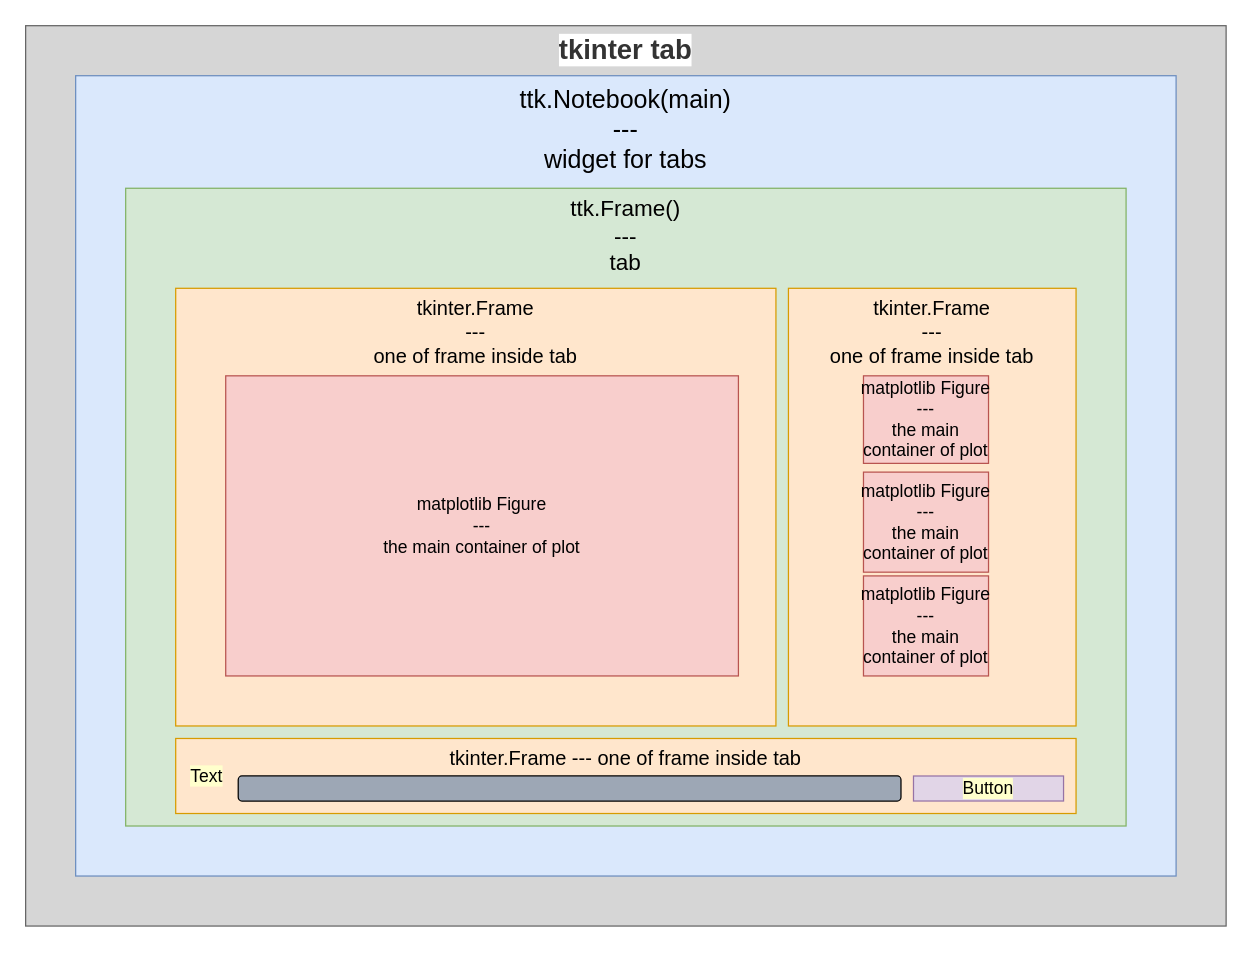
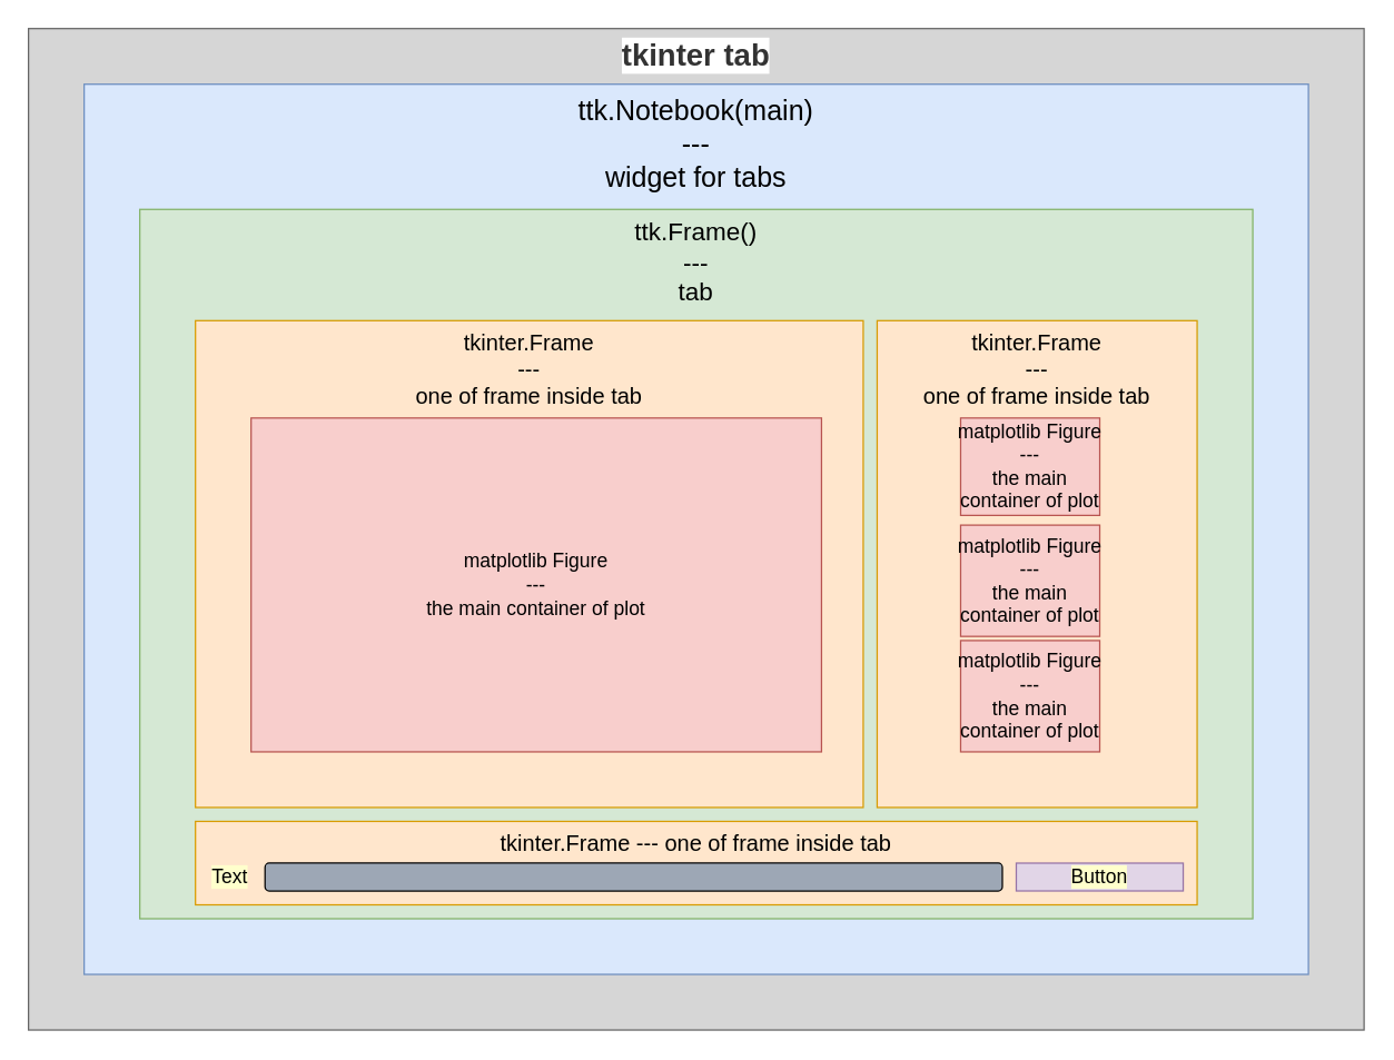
  <mxCell id="0" />
  <mxCell id="1" parent="0" />
  <mxCell id="2" value="tkinter tab" style="rounded=0;whiteSpace=wrap;html=1;verticalAlign=top;fontStyle=1;fontSize=22;labelBackgroundColor=#ffffff;strokeColor=#666666;fontColor=#333333;fillColor=#D6D6D6;" vertex="1" parent="1"><mxGeometry x="20" y="20" width="960" height="720" as="geometry" /></mxCell>
  <mxCell id="3" value="ttk.Notebook(main)&lt;br style=&quot;font-size: 20px;&quot;&gt;---&lt;br style=&quot;font-size: 20px;&quot;&gt;widget for tabs" style="rounded=0;whiteSpace=wrap;html=1;fontSize=20;horizontal=1;align=center;verticalAlign=top;fillColor=#dae8fc;strokeColor=#6c8ebf;" vertex="1" parent="1"><mxGeometry x="60" y="60" width="880" height="640" as="geometry" /></mxCell>
  <mxCell id="4" value="ttk.Frame()&lt;br style=&quot;font-size: 18px;&quot;&gt;---&lt;br style=&quot;font-size: 18px;&quot;&gt;tab" style="rounded=0;whiteSpace=wrap;html=1;fontSize=18;align=center;verticalAlign=top;fillColor=#d5e8d4;strokeColor=#82b366;" vertex="1" parent="1"><mxGeometry x="100" y="150" width="800" height="510" as="geometry" /></mxCell>
  <mxCell id="5" value="tkinter.Frame&lt;br&gt;---&lt;br&gt;one of frame inside tab" style="rounded=0;whiteSpace=wrap;html=1;fontSize=16;align=center;verticalAlign=top;fillColor=#ffe6cc;strokeColor=#d79b00;" vertex="1" parent="1"><mxGeometry x="140" y="230" width="480" height="350" as="geometry" /></mxCell>
  <mxCell id="6" value="matplotlib&amp;nbsp;Figure&lt;br style=&quot;font-size: 14px;&quot;&gt;---&lt;br style=&quot;font-size: 14px;&quot;&gt;the main container of plot" style="rounded=0;whiteSpace=wrap;html=1;fontSize=14;align=center;verticalAlign=middle;fillColor=#f8cecc;strokeColor=#b85450;" vertex="1" parent="1"><mxGeometry x="180" y="300" width="410" height="240" as="geometry" /></mxCell>
  <mxCell id="7" value="tkinter.Frame&lt;br&gt;---&lt;br&gt;one of frame inside tab" style="rounded=0;whiteSpace=wrap;html=1;fontSize=16;align=center;verticalAlign=top;fillColor=#ffe6cc;strokeColor=#d79b00;" vertex="1" parent="1"><mxGeometry x="630" y="230" width="230" height="350" as="geometry" /></mxCell>
  <mxCell id="8" value="matplotlib&amp;nbsp;Figure&lt;br style=&quot;font-size: 14px;&quot;&gt;---&lt;br style=&quot;font-size: 14px;&quot;&gt;the main container of plot" style="rounded=0;whiteSpace=wrap;html=1;fontSize=14;align=center;verticalAlign=middle;fillColor=#f8cecc;strokeColor=#b85450;" vertex="1" parent="1"><mxGeometry x="690" y="300" width="100" height="70" as="geometry" /></mxCell>
  <mxCell id="9" value="matplotlib&amp;nbsp;Figure&lt;br style=&quot;font-size: 14px;&quot;&gt;---&lt;br style=&quot;font-size: 14px;&quot;&gt;the main container of plot" style="rounded=0;whiteSpace=wrap;html=1;fontSize=14;align=center;verticalAlign=middle;fillColor=#f8cecc;strokeColor=#b85450;" vertex="1" parent="1"><mxGeometry x="690" y="377" width="100" height="80" as="geometry" /></mxCell>
  <mxCell id="10" value="matplotlib&amp;nbsp;Figure&lt;br style=&quot;font-size: 14px;&quot;&gt;---&lt;br style=&quot;font-size: 14px;&quot;&gt;the main container of plot" style="rounded=0;whiteSpace=wrap;html=1;fontSize=14;align=center;verticalAlign=middle;fillColor=#f8cecc;strokeColor=#b85450;" vertex="1" parent="1"><mxGeometry x="690" y="460" width="100" height="80" as="geometry" /></mxCell>
  <mxCell id="11" value="tkinter.Frame --- one of frame inside tab" style="rounded=0;whiteSpace=wrap;html=1;fontSize=16;align=center;verticalAlign=top;fillColor=#ffe6cc;strokeColor=#d79b00;" vertex="1" parent="1"><mxGeometry x="140" y="590" width="720" height="60" as="geometry" /></mxCell>
- <mxCell id="12" value="Text" style="text;html=1;strokeColor=none;fillColor=none;align=center;verticalAlign=middle;whiteSpace=wrap;rounded=0;labelBackgroundColor=#FFFFCC;fontSize=14;" vertex="1" parent="1"><mxGeometry x="150" y="610" width="30" height="20" as="geometry" /></mxCell>
+ <mxCell id="12" value="Text" style="text;html=1;strokeColor=none;fillColor=none;align=center;verticalAlign=middle;whiteSpace=wrap;rounded=0;labelBackgroundColor=#FFFFCC;fontSize=14;" vertex="1" parent="1"><mxGeometry x="150" y="620" width="30" height="20" as="geometry" /></mxCell>
  <mxCell id="13" value="" style="rounded=1;whiteSpace=wrap;html=1;labelBackgroundColor=#FFFFCC;fillColor=#9DA7B5;fontSize=14;align=center;" vertex="1" parent="1"><mxGeometry x="190" y="620" width="530" height="20" as="geometry" /></mxCell>
  <mxCell id="14" value="Button" style="rounded=0;whiteSpace=wrap;html=1;labelBackgroundColor=#FFFFCC;fillColor=#e1d5e7;fontSize=14;align=center;strokeColor=#9673a6;" vertex="1" parent="1"><mxGeometry x="730" y="620" width="120" height="20" as="geometry" /></mxCell>
